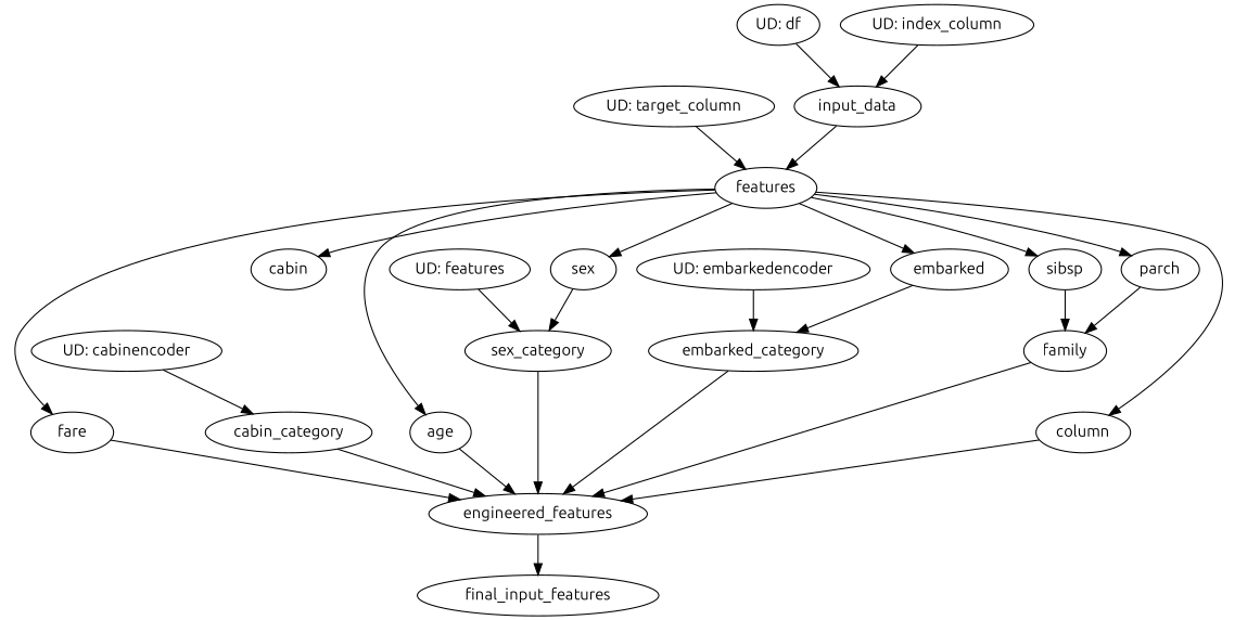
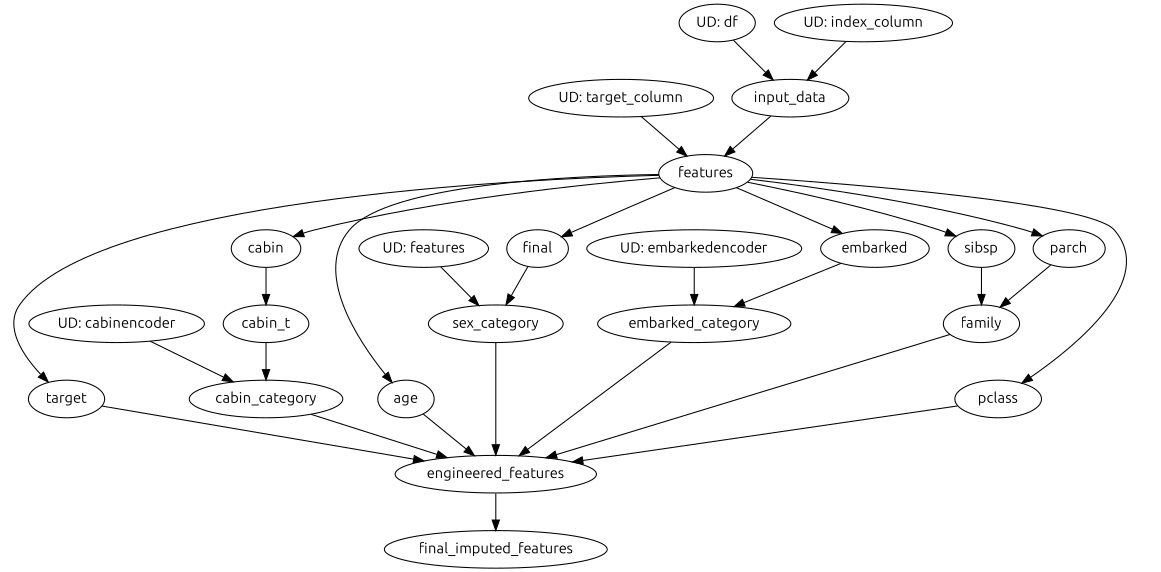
  digraph {
    fontname=Ubuntu
    node [fontname=Ubuntu]
    edge [fontname=Ubuntu]
-   n1 [label=fare]
+   n1 [label=target]
    n2 [label=engineered_features]
-   n3 [label=final_input_features]
+   n3 [label=final_imputed_features]
    n4 [label="UD: target_column"]
    n5 [label=features]
    n6 [label=cabin]
-   n7 [label=sex]
+   n7 [label=final]
    n8 [label=age]
    n9 [label=sibsp]
-   n10 [label=column]
+   n10 [label=pclass]
    n11 [label=parch]
    n12 [label=embarked]
+   n13 [label=cabin_t]
    n14 [label=cabin_category]
    n15 [label="UD: df"]
    n16 [label=input_data]
    n17 [label=sex_category]
    n18 [label="UD: features"]
    n19 [label=family]
    n20 [label="UD: index_column"]
    n21 [label=embarked_category]
    n22 [label="UD: embarkedencoder"]
    n23 [label="UD: cabinencoder"]
    n1 -> n2
    n2 -> n3
    n4 -> n5
    n5 -> n1
    n5 -> n6
    n5 -> n7
    n5 -> n8
    n5 -> n9
    n5 -> n10
    n5 -> n11
    n5 -> n12
+   n6 -> n13
    n7 -> n17
    n8 -> n2
    n9 -> n19
    n10 -> n2
    n11 -> n19
    n12 -> n21
+   n13 -> n14
    n14 -> n2
    n15 -> n16
    n16 -> n5
    n17 -> n2
    n18 -> n17
    n19 -> n2
    n20 -> n16
    n21 -> n2
    n22 -> n21
    n23 -> n14
  }
